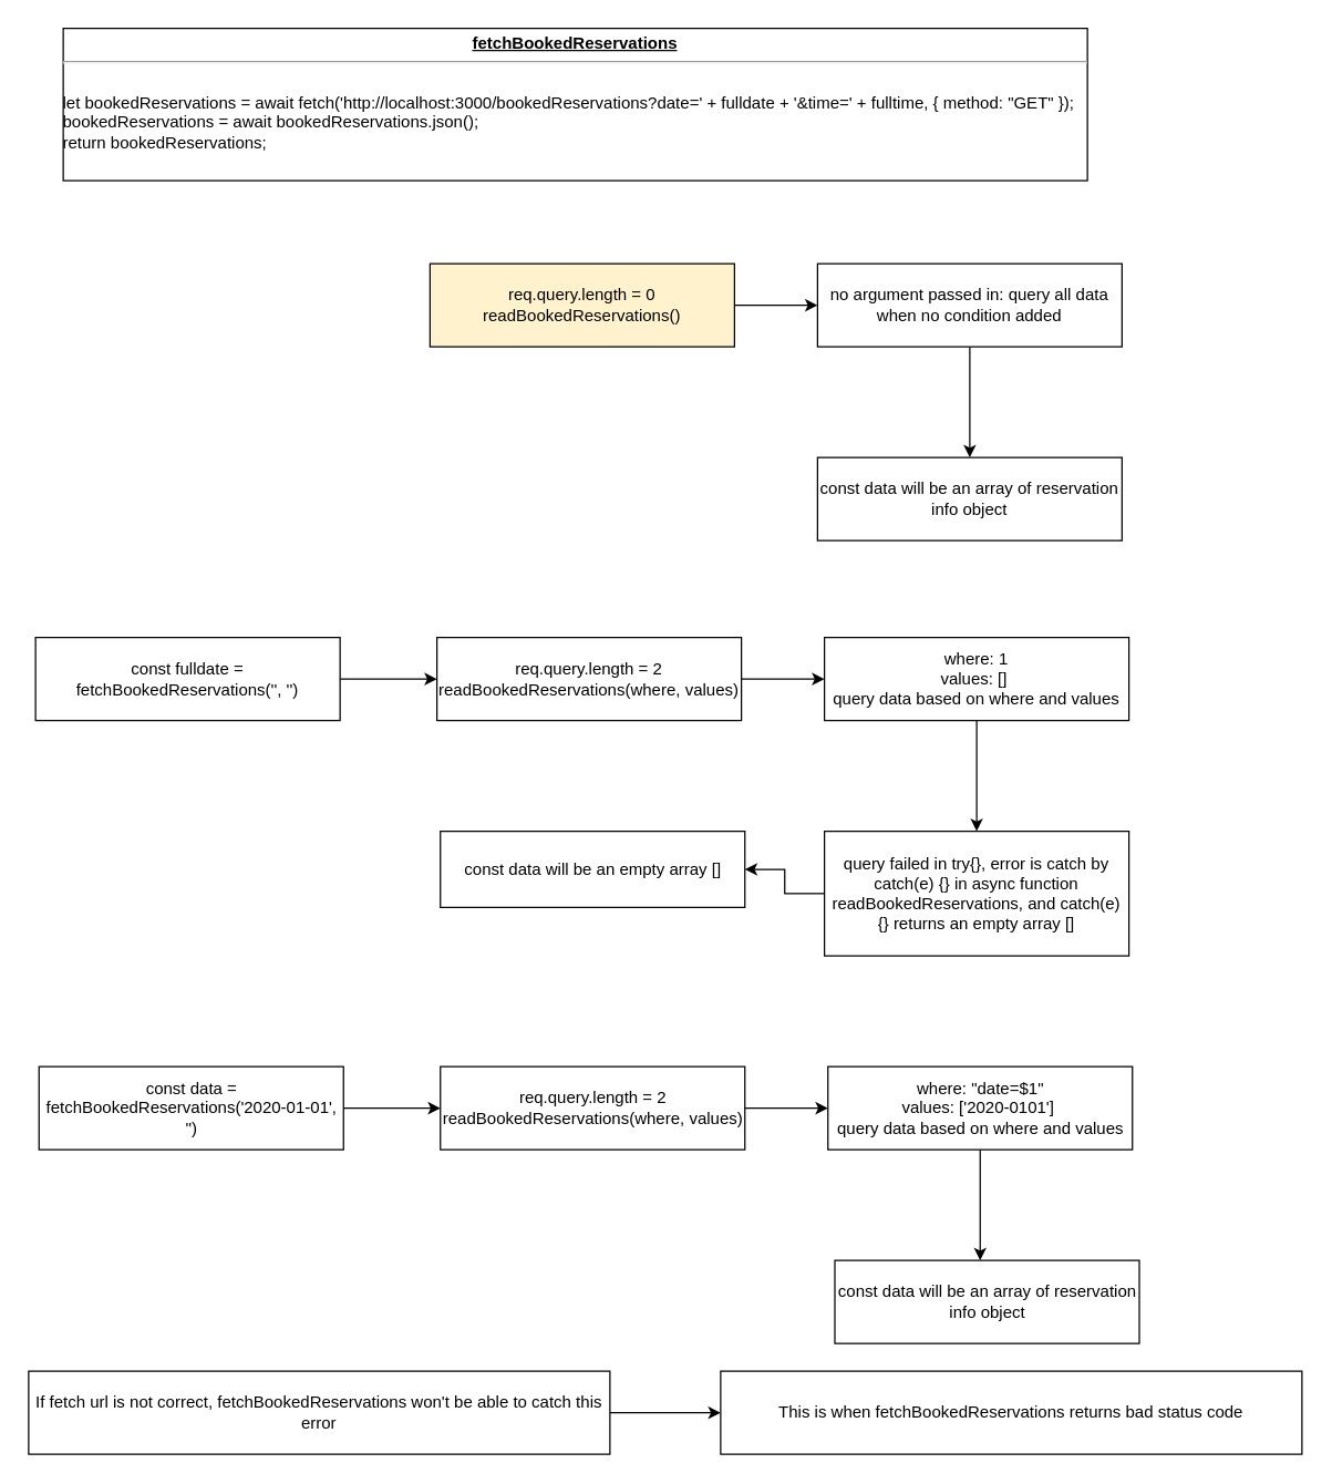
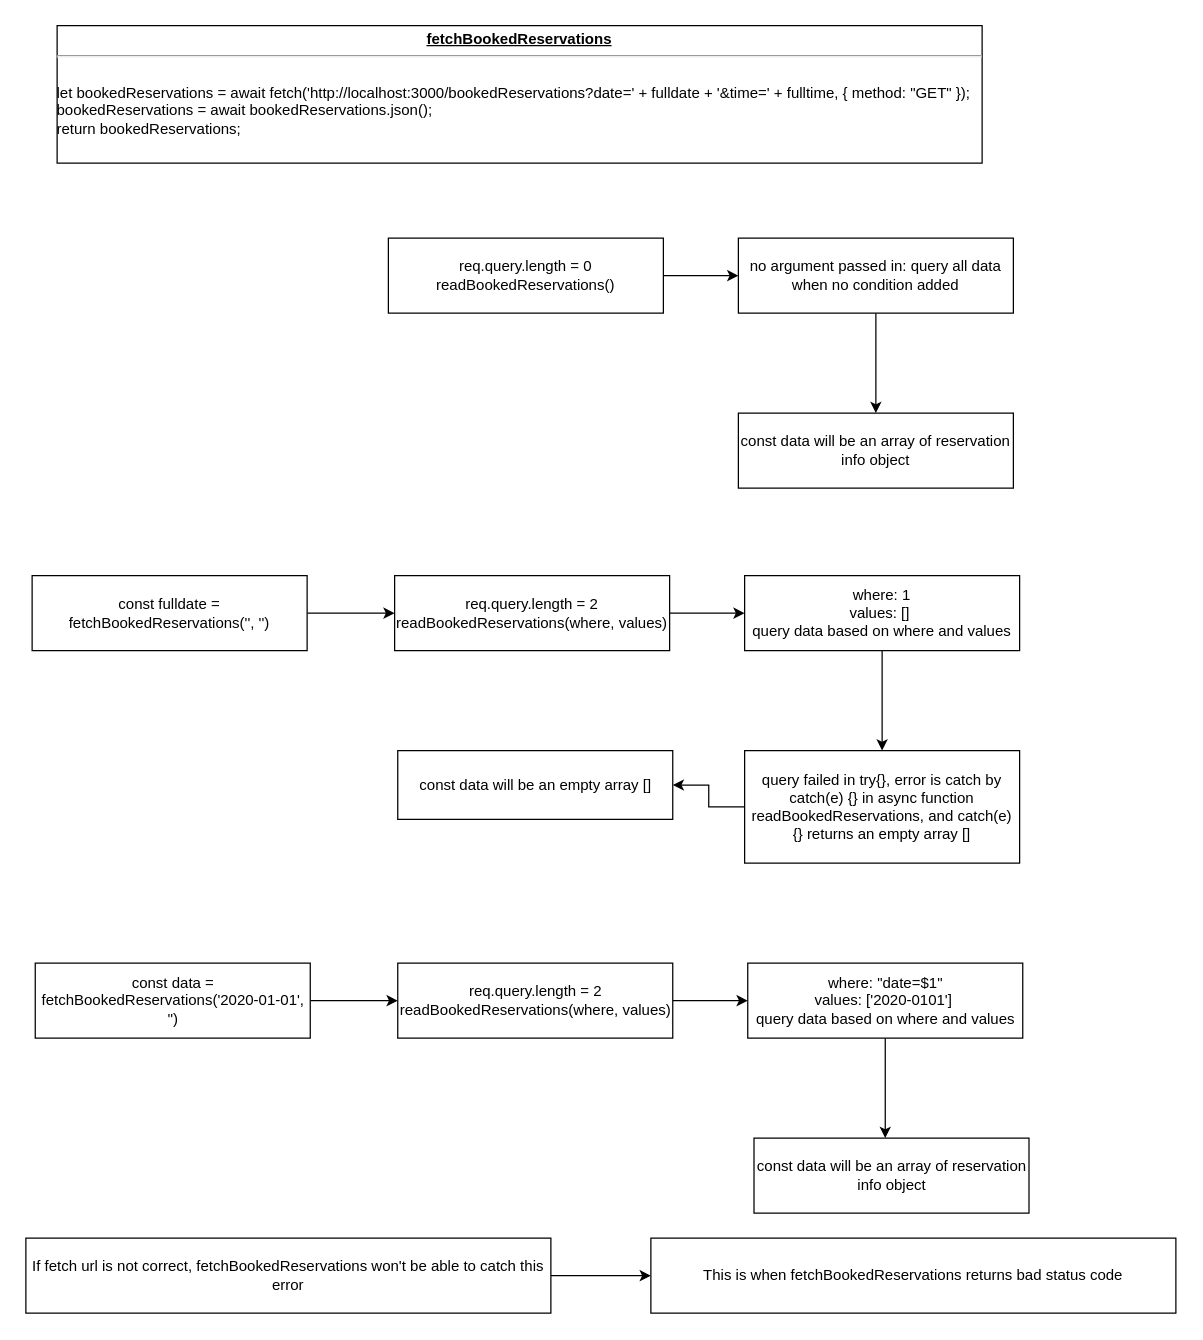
  <mxCell id="0" />
  <mxCell id="1" parent="0" />
  <mxCell id="2" value="" style="edgeStyle=orthogonalEdgeStyle;rounded=0;orthogonalLoop=1;jettySize=auto;html=1;" edge="1" parent="1" source="3" target="5"><mxGeometry relative="1" as="geometry" /></mxCell>
- <mxCell id="3" value="req.query.length = 0&lt;br&gt;&lt;span style=&quot;text-align: left ; white-space: nowrap&quot;&gt;readBookedReservations()&lt;/span&gt;" style="rounded=0;whiteSpace=wrap;html=1;fillColor=#fff2cc;" vertex="1" parent="1"><mxGeometry x="310" y="190" width="220" height="60" as="geometry" /></mxCell>
+ <mxCell id="3" value="req.query.length = 0&lt;br&gt;&lt;span style=&quot;text-align: left ; white-space: nowrap&quot;&gt;readBookedReservations()&lt;/span&gt;" style="rounded=0;whiteSpace=wrap;html=1;" vertex="1" parent="1"><mxGeometry x="310" y="190" width="220" height="60" as="geometry" /></mxCell>
  <mxCell id="4" value="" style="edgeStyle=orthogonalEdgeStyle;rounded=0;orthogonalLoop=1;jettySize=auto;html=1;" edge="1" parent="1" source="5" target="6"><mxGeometry relative="1" as="geometry" /></mxCell>
  <mxCell id="5" value="no argument passed in: query all data when no condition added" style="rounded=0;whiteSpace=wrap;html=1;" vertex="1" parent="1"><mxGeometry x="590" y="190" width="220" height="60" as="geometry" /></mxCell>
  <mxCell id="6" value="const data will be an array of reservation info object" style="rounded=0;whiteSpace=wrap;html=1;" vertex="1" parent="1"><mxGeometry x="590" y="330" width="220" height="60" as="geometry" /></mxCell>
  <mxCell id="7" value="&lt;p style=&quot;margin: 0px ; margin-top: 4px ; text-align: center ; text-decoration: underline&quot;&gt;&lt;b&gt;fetchBookedReservations&lt;/b&gt;&lt;/p&gt;&lt;hr&gt;&lt;p style=&quot;margin: 0px ; margin-left: 8px&quot;&gt;&lt;br&gt;&lt;/p&gt;let&amp;nbsp;bookedReservations&amp;nbsp;=&amp;nbsp;await&amp;nbsp;fetch('http://localhost:3000/bookedReservations?date='&amp;nbsp;+&amp;nbsp;fulldate&amp;nbsp;+&amp;nbsp;'&amp;amp;time='&amp;nbsp;+&amp;nbsp;fulltime,&amp;nbsp;{&amp;nbsp;method:&amp;nbsp;&quot;GET&quot;&amp;nbsp;});&amp;nbsp;&amp;nbsp;&amp;nbsp;&amp;nbsp;&amp;nbsp;&amp;nbsp;&amp;nbsp;&amp;nbsp;&amp;nbsp;&amp;nbsp;&amp;nbsp;&amp;nbsp;&amp;nbsp;&amp;nbsp;&amp;nbsp;&amp;nbsp;&lt;br&gt;bookedReservations&amp;nbsp;=&amp;nbsp;await&amp;nbsp;bookedReservations.json();&amp;nbsp;&amp;nbsp;&amp;nbsp;&amp;nbsp;&amp;nbsp;&amp;nbsp;&amp;nbsp;&amp;nbsp;&amp;nbsp;&amp;nbsp;&amp;nbsp;&amp;nbsp;&amp;nbsp;&amp;nbsp;&amp;nbsp;&amp;nbsp;&lt;br&gt;return&amp;nbsp;bookedReservations;" style="verticalAlign=top;align=left;overflow=fill;fontSize=12;fontFamily=Helvetica;html=1;" vertex="1" parent="1"><mxGeometry x="45" y="20" width="740" height="110" as="geometry" /></mxCell>
  <mxCell id="8" value="" style="edgeStyle=orthogonalEdgeStyle;rounded=0;orthogonalLoop=1;jettySize=auto;html=1;" edge="1" source="9" target="11" parent="1"><mxGeometry relative="1" as="geometry" /></mxCell>
  <mxCell id="9" value="const fulldate = fetchBookedReservations('', '')" style="rounded=0;whiteSpace=wrap;html=1;" vertex="1" parent="1"><mxGeometry x="25" y="460" width="220" height="60" as="geometry" /></mxCell>
  <mxCell id="10" value="" style="edgeStyle=orthogonalEdgeStyle;rounded=0;orthogonalLoop=1;jettySize=auto;html=1;" edge="1" source="11" target="13" parent="1"><mxGeometry relative="1" as="geometry" /></mxCell>
  <mxCell id="11" value="req.query.length = 2&lt;br&gt;&lt;span style=&quot;text-align: left ; white-space: nowrap&quot;&gt;readBookedReservations(where,&amp;nbsp;values)&lt;/span&gt;" style="rounded=0;whiteSpace=wrap;html=1;" vertex="1" parent="1"><mxGeometry x="315" y="460" width="220" height="60" as="geometry" /></mxCell>
  <mxCell id="12" value="" style="edgeStyle=orthogonalEdgeStyle;rounded=0;orthogonalLoop=1;jettySize=auto;html=1;" edge="1" parent="1" source="13" target="15"><mxGeometry relative="1" as="geometry" /></mxCell>
  <mxCell id="13" value="where: 1&lt;br&gt;values: []&amp;nbsp;&lt;br&gt;query data based on where and values" style="rounded=0;whiteSpace=wrap;html=1;" vertex="1" parent="1"><mxGeometry x="595" y="460" width="220" height="60" as="geometry" /></mxCell>
  <mxCell id="14" value="" style="edgeStyle=orthogonalEdgeStyle;rounded=0;orthogonalLoop=1;jettySize=auto;html=1;" edge="1" parent="1" source="15" target="16"><mxGeometry relative="1" as="geometry" /></mxCell>
  <mxCell id="15" value="query failed in try{}, error is catch by catch(e) {} in async function readBookedReservations, and catch(e) {} returns an empty array []" style="rounded=0;whiteSpace=wrap;html=1;" vertex="1" parent="1"><mxGeometry x="595" y="600" width="220" height="90" as="geometry" /></mxCell>
  <mxCell id="16" value="const data will be an empty array []" style="rounded=0;whiteSpace=wrap;html=1;" vertex="1" parent="1"><mxGeometry x="317.5" y="600" width="220" height="55" as="geometry" /></mxCell>
  <mxCell id="17" value="" style="edgeStyle=orthogonalEdgeStyle;rounded=0;orthogonalLoop=1;jettySize=auto;html=1;" edge="1" source="18" target="20" parent="1"><mxGeometry relative="1" as="geometry" /></mxCell>
  <mxCell id="18" value="const data = fetchBookedReservations('2020-01-01', '')" style="rounded=0;whiteSpace=wrap;html=1;" vertex="1" parent="1"><mxGeometry x="27.5" y="770" width="220" height="60" as="geometry" /></mxCell>
  <mxCell id="19" value="" style="edgeStyle=orthogonalEdgeStyle;rounded=0;orthogonalLoop=1;jettySize=auto;html=1;" edge="1" source="20" target="22" parent="1"><mxGeometry relative="1" as="geometry" /></mxCell>
  <mxCell id="20" value="req.query.length = 2&lt;br&gt;&lt;span style=&quot;text-align: left ; white-space: nowrap&quot;&gt;readBookedReservations(where,&amp;nbsp;values)&lt;/span&gt;" style="rounded=0;whiteSpace=wrap;html=1;" vertex="1" parent="1"><mxGeometry x="317.5" y="770" width="220" height="60" as="geometry" /></mxCell>
  <mxCell id="21" value="" style="edgeStyle=orthogonalEdgeStyle;rounded=0;orthogonalLoop=1;jettySize=auto;html=1;" edge="1" source="22" parent="1"><mxGeometry relative="1" as="geometry"><mxPoint x="707.5" y="910" as="targetPoint" /></mxGeometry></mxCell>
  <mxCell id="22" value="where: &quot;date=$1&quot;&lt;br&gt;values: ['2020-0101']&amp;nbsp;&lt;br&gt;query data based on where and values" style="rounded=0;whiteSpace=wrap;html=1;" vertex="1" parent="1"><mxGeometry x="597.5" y="770" width="220" height="60" as="geometry" /></mxCell>
  <mxCell id="23" value="const data will be an array of reservation info object" style="rounded=0;whiteSpace=wrap;html=1;" vertex="1" parent="1"><mxGeometry x="602.5" y="910" width="220" height="60" as="geometry" /></mxCell>
  <mxCell id="24" value="" style="edgeStyle=orthogonalEdgeStyle;rounded=0;orthogonalLoop=1;jettySize=auto;html=1;" edge="1" parent="1" source="25" target="26"><mxGeometry relative="1" as="geometry" /></mxCell>
  <mxCell id="25" value="If fetch url is not correct, fetchBookedReservations won't be able to catch this error" style="rounded=0;whiteSpace=wrap;html=1;" vertex="1" parent="1"><mxGeometry x="20" y="990" width="420" height="60" as="geometry" /></mxCell>
  <mxCell id="26" value="This is when fetchBookedReservations returns bad status code" style="rounded=0;whiteSpace=wrap;html=1;" vertex="1" parent="1"><mxGeometry x="520" y="990" width="420" height="60" as="geometry" /></mxCell>
